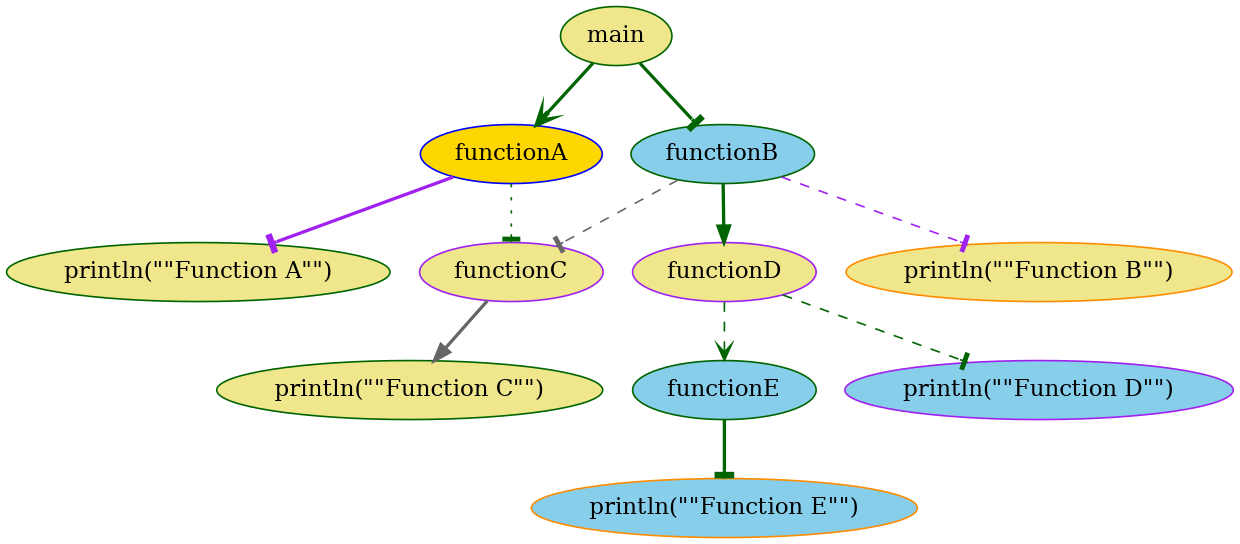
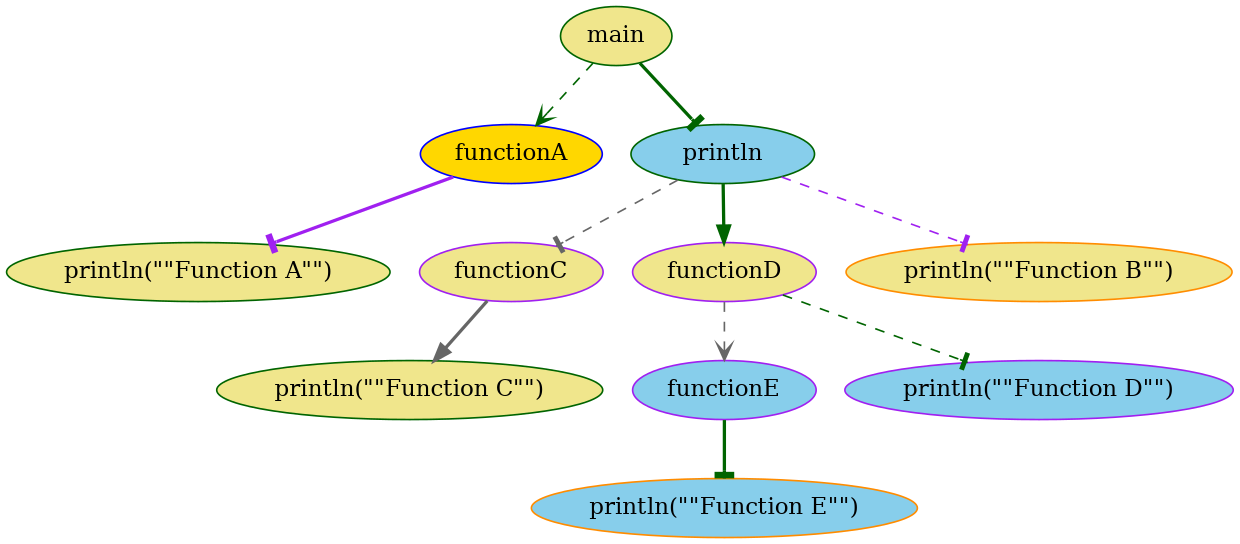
  digraph {
    fontname="DejaVu Serif"
    node [color=darkgreen fillcolor=khaki fontname="DejaVu Serif" style=filled]
    edge [arrowhead=tee color=darkgreen fontname="DejaVu Serif" style=bold]
    functionD [color=purple]
-   functionE [fillcolor=skyblue]
+   functionE [color=purple fillcolor=skyblue]
    "println(\"\"Function D\"\")" [color=purple fillcolor=skyblue]
    "println(\"\"Function E\"\")" [color=darkorange fillcolor=skyblue]
    functionA [color=blue fillcolor=gold]
    main
-   functionB [fillcolor=skyblue]
+   functionB [fillcolor=skyblue label=println]
    functionC [color=purple]
    "println(\"\"Function A\"\")"
    "println(\"\"Function B\"\")" [color=darkorange]
    "println(\"\"Function C\"\")"
-   functionD -> functionE [arrowhead=vee style=dashed]
+   functionD -> functionE [arrowhead=vee color=gray40 style=dashed]
    functionD -> "println(\"\"Function D\"\")" [style=dashed]
    functionE -> "println(\"\"Function E\"\")"
-   functionA -> functionC [style=dotted]
    functionA -> "println(\"\"Function A\"\")" [color=purple]
-   main -> functionA [arrowhead=vee]
+   main -> functionA [arrowhead=vee style=dashed]
    main -> functionB
    functionB -> functionD [arrowhead=normal]
    functionB -> functionC [color=gray40 style=dashed]
    functionB -> "println(\"\"Function B\"\")" [color=purple style=dashed]
    functionC -> "println(\"\"Function C\"\")" [arrowhead=normal color=gray40]
  }
